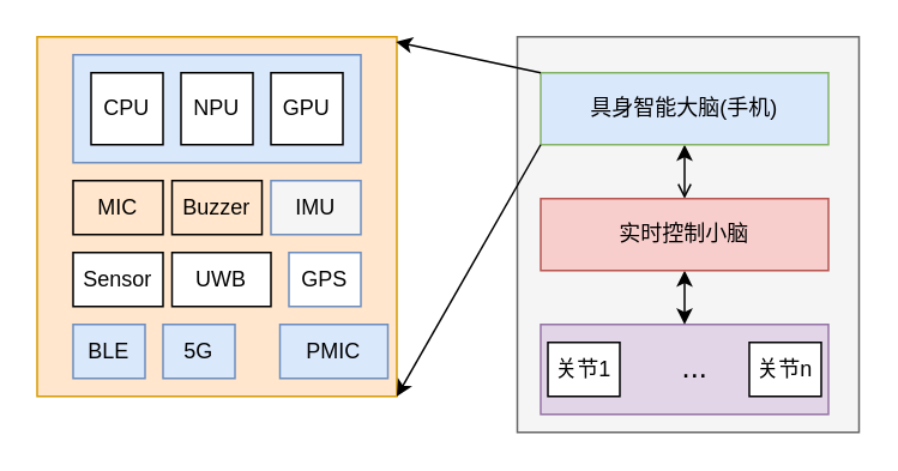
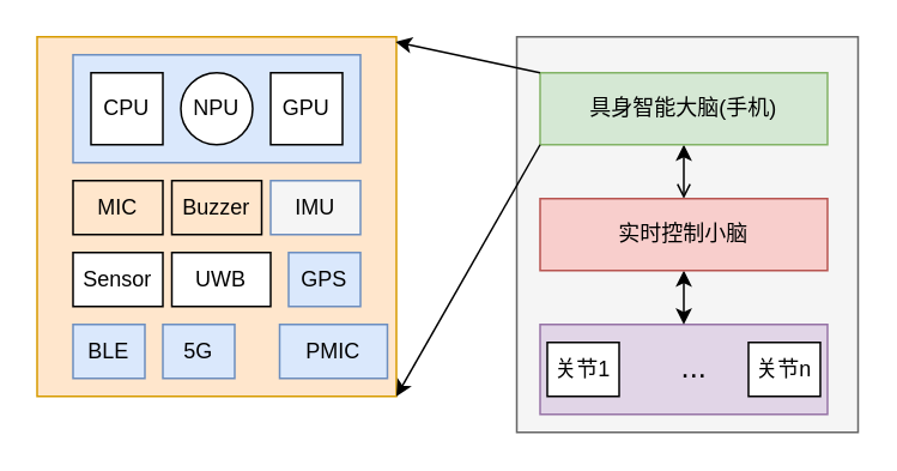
  <mxCell id="0" />
  <mxCell id="1" parent="0" />
  <mxCell id="2" value="" style="rounded=0;whiteSpace=wrap;html=1;fillColor=#f5f5f5;fontColor=#333333;strokeColor=#666666;" vertex="1" parent="1"><mxGeometry x="287" y="20" width="190" height="220" as="geometry" /></mxCell>
  <mxCell id="3" value="" style="rounded=0;whiteSpace=wrap;html=1;fillColor=#e1d5e7;strokeColor=#9673a6;" vertex="1" parent="1"><mxGeometry x="300" y="180" width="160" height="50" as="geometry" /></mxCell>
  <mxCell id="4" style="edgeStyle=orthogonalEdgeStyle;rounded=0;orthogonalLoop=1;jettySize=auto;html=1;exitX=0.5;exitY=1;exitDx=0;exitDy=0;entryX=0.5;entryY=0;entryDx=0;entryDy=0;startArrow=classic;startFill=1;strokeColor=#000000;endArrow=open;" edge="1" parent="1" source="5" target="7"><mxGeometry relative="1" as="geometry" /></mxCell>
- <mxCell id="5" value="具身智能大脑(手机)" style="rounded=0;whiteSpace=wrap;html=1;fillColor=#dae8fc;strokeColor=#82b366;" vertex="1" parent="1"><mxGeometry x="300" y="40" width="160" height="40" as="geometry" /></mxCell>
+ <mxCell id="5" value="具身智能大脑(手机)" style="rounded=0;whiteSpace=wrap;html=1;fillColor=#d5e8d4;strokeColor=#82b366;" vertex="1" parent="1"><mxGeometry x="300" y="40" width="160" height="40" as="geometry" /></mxCell>
  <mxCell id="6" style="edgeStyle=orthogonalEdgeStyle;rounded=0;orthogonalLoop=1;jettySize=auto;html=1;exitX=0.5;exitY=1;exitDx=0;exitDy=0;entryX=0.5;entryY=0;entryDx=0;entryDy=0;startArrow=classic;startFill=1;" edge="1" parent="1" source="7" target="3"><mxGeometry relative="1" as="geometry" /></mxCell>
  <mxCell id="7" value="实时控制小脑" style="rounded=0;whiteSpace=wrap;html=1;fillColor=#f8cecc;strokeColor=#b85450;" vertex="1" parent="1"><mxGeometry x="300" y="110" width="160" height="40" as="geometry" /></mxCell>
  <mxCell id="8" value="关节1" style="rounded=0;whiteSpace=wrap;html=1;" vertex="1" parent="1"><mxGeometry x="304" y="190" width="40" height="30" as="geometry" /></mxCell>
  <mxCell id="9" value="关节n" style="rounded=0;whiteSpace=wrap;html=1;" vertex="1" parent="1"><mxGeometry x="416" y="190" width="40" height="30" as="geometry" /></mxCell>
  <mxCell id="10" value="..." style="text;strokeColor=none;align=center;fillColor=none;html=1;verticalAlign=middle;whiteSpace=wrap;rounded=0;fontSize=17;" vertex="1" parent="1"><mxGeometry x="356" y="190" width="60" height="30" as="geometry" /></mxCell>
  <mxCell id="11" value="" style="group" vertex="1" connectable="0" parent="1"><mxGeometry x="20" y="20" width="200" height="200" as="geometry" /></mxCell>
  <mxCell id="12" value="" style="rounded=0;whiteSpace=wrap;html=1;fillColor=#ffe6cc;strokeColor=#d79b00;" vertex="1" parent="11"><mxGeometry width="200" height="200" as="geometry" /></mxCell>
  <mxCell id="13" value="" style="rounded=0;whiteSpace=wrap;html=1;fillColor=#dae8fc;strokeColor=#6c8ebf;" vertex="1" parent="11"><mxGeometry x="20" y="10" width="160" height="60" as="geometry" /></mxCell>
  <mxCell id="14" value="CPU" style="rounded=0;whiteSpace=wrap;html=1;" vertex="1" parent="11"><mxGeometry x="30" y="20" width="40" height="40" as="geometry" /></mxCell>
- <mxCell id="15" value="NPU" style="rounded=0;whiteSpace=wrap;html=1;" vertex="1" parent="11"><mxGeometry x="80" y="20" width="40" height="40" as="geometry" /></mxCell>
+ <mxCell id="15" value="NPU" style="ellipse;whiteSpace=wrap;html=1;" vertex="1" parent="11"><mxGeometry x="80" y="20" width="40" height="40" as="geometry" /></mxCell>
  <mxCell id="16" value="GPU" style="rounded=0;whiteSpace=wrap;html=1;" vertex="1" parent="11"><mxGeometry x="130" y="20" width="40" height="40" as="geometry" /></mxCell>
  <mxCell id="17" value="MIC" style="rounded=0;whiteSpace=wrap;html=1;fillColor=#ffe6cc;" vertex="1" parent="11"><mxGeometry x="20" y="80" width="50" height="30" as="geometry" /></mxCell>
  <mxCell id="18" value="Buzzer" style="rounded=0;whiteSpace=wrap;html=1;fillColor=#ffe6cc;" vertex="1" parent="11"><mxGeometry x="75" y="80" width="50" height="30" as="geometry" /></mxCell>
  <mxCell id="19" value="IMU" style="rounded=0;whiteSpace=wrap;html=1;fillColor=#f5f5f5;strokeColor=#6c8ebf;" vertex="1" parent="11"><mxGeometry x="130" y="80" width="50" height="30" as="geometry" /></mxCell>
  <mxCell id="20" value="Sensor" style="rounded=0;whiteSpace=wrap;html=1;" vertex="1" parent="11"><mxGeometry x="20" y="120" width="50" height="30" as="geometry" /></mxCell>
  <mxCell id="21" value="UWB" style="rounded=0;whiteSpace=wrap;html=1;" vertex="1" parent="11"><mxGeometry x="75" y="120" width="55" height="30" as="geometry" /></mxCell>
- <mxCell id="22" value="GPS" style="rounded=0;whiteSpace=wrap;html=1;fillColor=#ffffff;strokeColor=#6c8ebf;" vertex="1" parent="11"><mxGeometry x="140" y="120" width="40" height="30" as="geometry" /></mxCell>
+ <mxCell id="22" value="GPS" style="rounded=0;whiteSpace=wrap;html=1;fillColor=#dae8fc;strokeColor=#6c8ebf;" vertex="1" parent="11"><mxGeometry x="140" y="120" width="40" height="30" as="geometry" /></mxCell>
  <mxCell id="23" value="BLE" style="rounded=0;whiteSpace=wrap;html=1;fillColor=#dae8fc;strokeColor=#6c8ebf;" vertex="1" parent="11"><mxGeometry x="20" y="160" width="40" height="30" as="geometry" /></mxCell>
  <mxCell id="24" value="5G" style="rounded=0;whiteSpace=wrap;html=1;fillColor=#dae8fc;strokeColor=#6c8ebf;" vertex="1" parent="11"><mxGeometry x="70" y="160" width="40" height="30" as="geometry" /></mxCell>
  <mxCell id="25" value="PMIC" style="rounded=0;whiteSpace=wrap;html=1;fillColor=#dae8fc;strokeColor=#6c8ebf;" vertex="1" parent="11"><mxGeometry x="135" y="160" width="60" height="30" as="geometry" /></mxCell>
  <mxCell id="26" value="" style="endArrow=classic;html=1;rounded=0;entryX=0.998;entryY=0.014;entryDx=0;entryDy=0;entryPerimeter=0;exitX=0;exitY=0;exitDx=0;exitDy=0;" edge="1" parent="1" source="5" target="12"><mxGeometry width="50" height="50" relative="1" as="geometry"><mxPoint x="210" y="130" as="sourcePoint" /><mxPoint x="260" y="80" as="targetPoint" /></mxGeometry></mxCell>
  <mxCell id="27" value="" style="endArrow=classic;html=1;rounded=0;entryX=1;entryY=1;entryDx=0;entryDy=0;exitX=0;exitY=1;exitDx=0;exitDy=0;" edge="1" parent="1" source="5" target="12"><mxGeometry width="50" height="50" relative="1" as="geometry"><mxPoint x="230" y="160" as="sourcePoint" /><mxPoint x="280" y="110" as="targetPoint" /></mxGeometry></mxCell>
